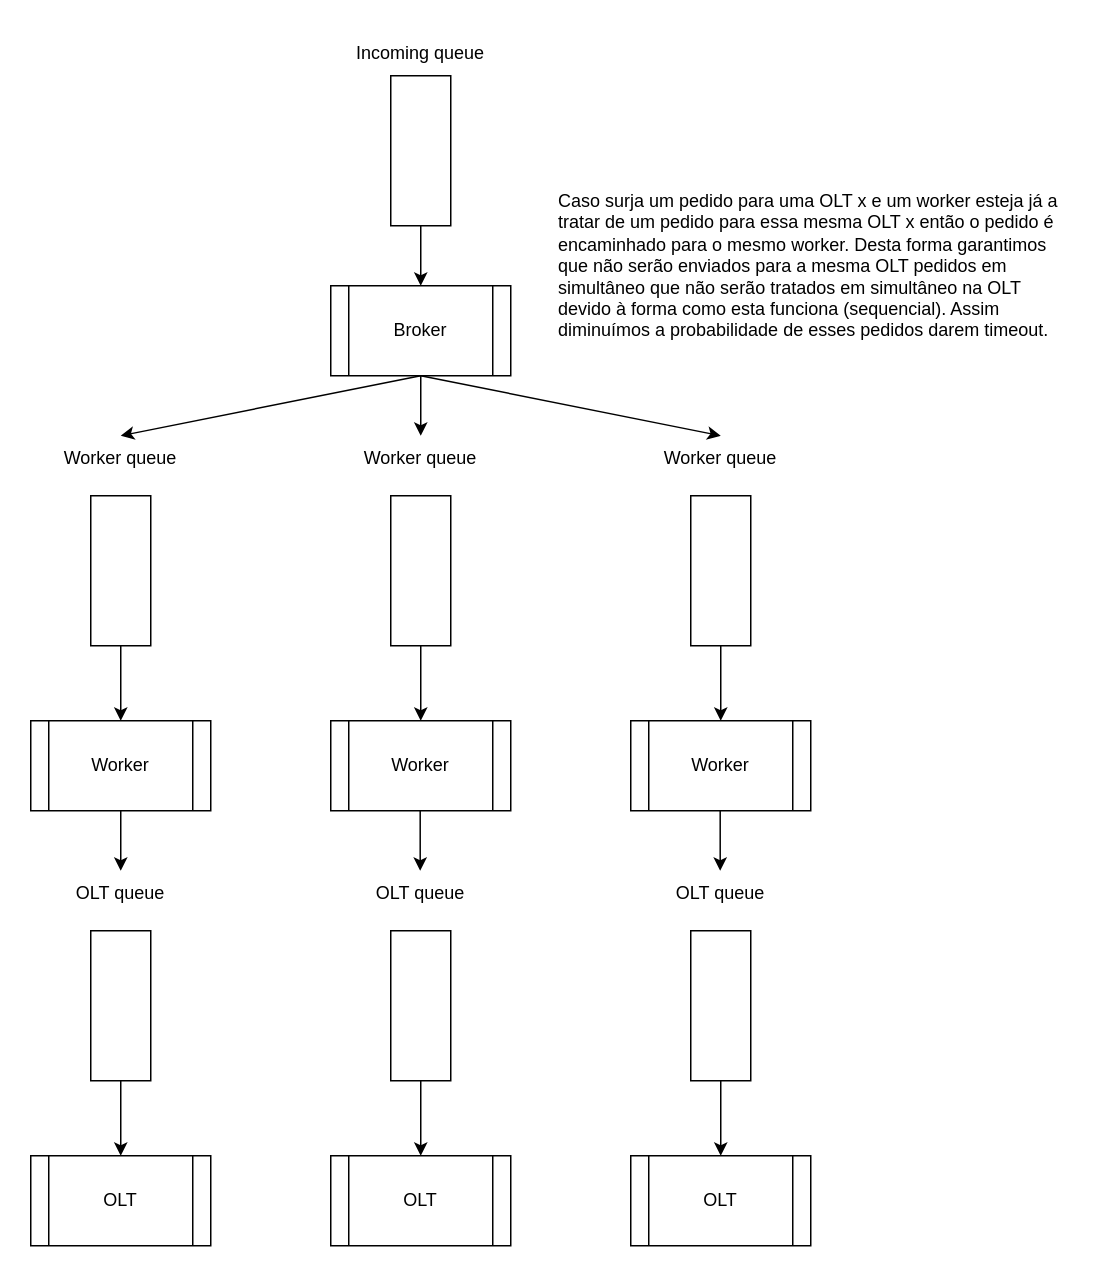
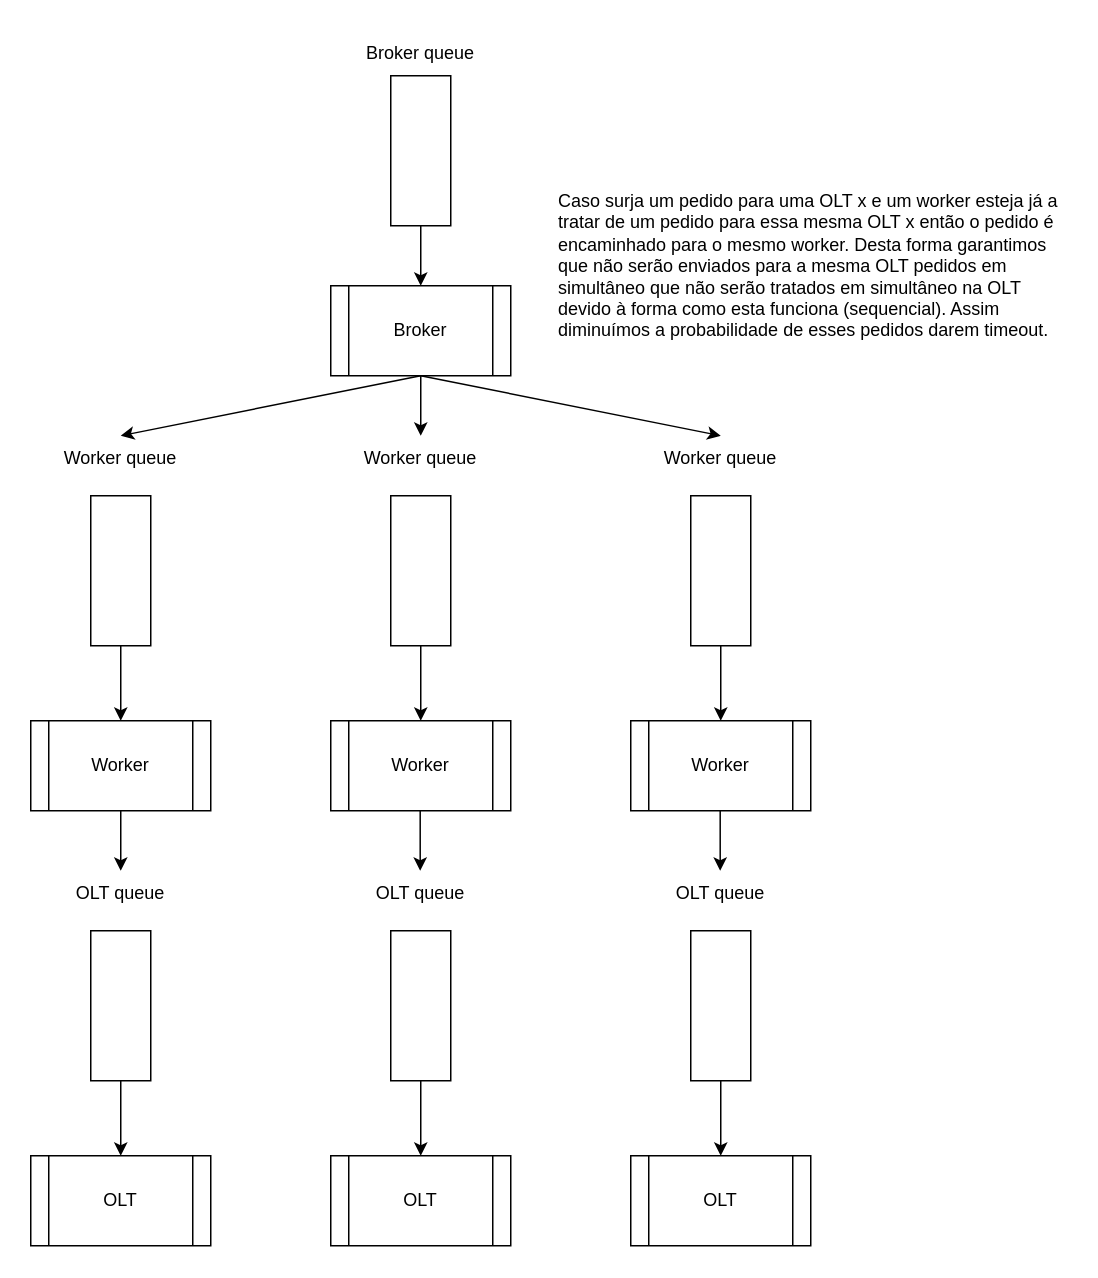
  <mxCell id="0" />
  <mxCell id="1" parent="0" />
  <mxCell id="2" value="" style="rounded=0;whiteSpace=wrap;html=1;" vertex="1" parent="1"><mxGeometry x="260" y="50" width="40" height="100" as="geometry" /></mxCell>
- <mxCell id="3" value="Incoming queue" style="text;html=1;strokeColor=none;fillColor=none;align=center;verticalAlign=middle;whiteSpace=wrap;rounded=0;" vertex="1" parent="1"><mxGeometry x="230" y="20" width="100" height="30" as="geometry" /></mxCell>
+ <mxCell id="3" value="Broker queue" style="text;html=1;strokeColor=none;fillColor=none;align=center;verticalAlign=middle;whiteSpace=wrap;rounded=0;" vertex="1" parent="1"><mxGeometry x="230" y="20" width="100" height="30" as="geometry" /></mxCell>
  <mxCell id="4" value="Broker" style="shape=process;whiteSpace=wrap;html=1;backgroundOutline=1;" vertex="1" parent="1"><mxGeometry x="220" y="190" width="120" height="60" as="geometry" /></mxCell>
  <mxCell id="5" value="" style="endArrow=classic;html=1;rounded=0;exitX=0.5;exitY=1;exitDx=0;exitDy=0;entryX=0.5;entryY=0;entryDx=0;entryDy=0;" edge="1" parent="1" source="2" target="4"><mxGeometry width="50" height="50" relative="1" as="geometry"><mxPoint x="260" y="360" as="sourcePoint" /><mxPoint x="310" y="310" as="targetPoint" /></mxGeometry></mxCell>
  <mxCell id="6" value="Worker" style="shape=process;whiteSpace=wrap;html=1;backgroundOutline=1;" vertex="1" parent="1"><mxGeometry x="20" y="480" width="120" height="60" as="geometry" /></mxCell>
  <mxCell id="7" value="" style="rounded=0;whiteSpace=wrap;html=1;" vertex="1" parent="1"><mxGeometry x="60" y="330" width="40" height="100" as="geometry" /></mxCell>
  <mxCell id="8" value="Worker" style="shape=process;whiteSpace=wrap;html=1;backgroundOutline=1;" vertex="1" parent="1"><mxGeometry x="220" y="480" width="120" height="60" as="geometry" /></mxCell>
  <mxCell id="9" value="" style="rounded=0;whiteSpace=wrap;html=1;" vertex="1" parent="1"><mxGeometry x="260" y="330" width="40" height="100" as="geometry" /></mxCell>
  <mxCell id="10" value="Worker" style="shape=process;whiteSpace=wrap;html=1;backgroundOutline=1;" vertex="1" parent="1"><mxGeometry x="420" y="480" width="120" height="60" as="geometry" /></mxCell>
  <mxCell id="11" value="" style="rounded=0;whiteSpace=wrap;html=1;" vertex="1" parent="1"><mxGeometry x="460" y="330" width="40" height="100" as="geometry" /></mxCell>
  <mxCell id="12" value="Worker queue" style="text;html=1;strokeColor=none;fillColor=none;align=center;verticalAlign=middle;whiteSpace=wrap;rounded=0;" vertex="1" parent="1"><mxGeometry x="30" y="290" width="100" height="30" as="geometry" /></mxCell>
  <mxCell id="13" value="Worker queue" style="text;html=1;strokeColor=none;fillColor=none;align=center;verticalAlign=middle;whiteSpace=wrap;rounded=0;" vertex="1" parent="1"><mxGeometry x="230" y="290" width="100" height="30" as="geometry" /></mxCell>
  <mxCell id="14" value="Worker queue" style="text;html=1;strokeColor=none;fillColor=none;align=center;verticalAlign=middle;whiteSpace=wrap;rounded=0;" vertex="1" parent="1"><mxGeometry x="430" y="290" width="100" height="30" as="geometry" /></mxCell>
  <mxCell id="15" value="" style="endArrow=classic;html=1;rounded=0;exitX=0.5;exitY=1;exitDx=0;exitDy=0;entryX=0.5;entryY=0;entryDx=0;entryDy=0;" edge="1" parent="1" source="4" target="12"><mxGeometry width="50" height="50" relative="1" as="geometry"><mxPoint x="-40" y="430" as="sourcePoint" /><mxPoint x="10" y="380" as="targetPoint" /></mxGeometry></mxCell>
  <mxCell id="16" value="" style="endArrow=classic;html=1;rounded=0;entryX=0.5;entryY=0;entryDx=0;entryDy=0;" edge="1" parent="1" target="13"><mxGeometry width="50" height="50" relative="1" as="geometry"><mxPoint x="280" y="250" as="sourcePoint" /><mxPoint x="400" y="280" as="targetPoint" /></mxGeometry></mxCell>
  <mxCell id="17" value="" style="endArrow=classic;html=1;rounded=0;exitX=0.5;exitY=1;exitDx=0;exitDy=0;entryX=0.5;entryY=0;entryDx=0;entryDy=0;" edge="1" parent="1" source="4" target="14"><mxGeometry width="50" height="50" relative="1" as="geometry"><mxPoint x="410" y="260" as="sourcePoint" /><mxPoint x="460" y="210" as="targetPoint" /></mxGeometry></mxCell>
  <mxCell id="18" value="" style="endArrow=classic;html=1;rounded=0;exitX=0.5;exitY=1;exitDx=0;exitDy=0;entryX=0.5;entryY=0;entryDx=0;entryDy=0;" edge="1" parent="1" source="7" target="6"><mxGeometry width="50" height="50" relative="1" as="geometry"><mxPoint x="260" y="480" as="sourcePoint" /><mxPoint x="310" y="430" as="targetPoint" /></mxGeometry></mxCell>
  <mxCell id="19" value="" style="endArrow=classic;html=1;rounded=0;exitX=0.5;exitY=1;exitDx=0;exitDy=0;entryX=0.5;entryY=0;entryDx=0;entryDy=0;" edge="1" parent="1" source="9" target="8"><mxGeometry width="50" height="50" relative="1" as="geometry"><mxPoint x="300" y="640" as="sourcePoint" /><mxPoint x="350" y="590" as="targetPoint" /></mxGeometry></mxCell>
  <mxCell id="20" value="" style="endArrow=classic;html=1;rounded=0;exitX=0.5;exitY=1;exitDx=0;exitDy=0;entryX=0.5;entryY=0;entryDx=0;entryDy=0;" edge="1" parent="1" source="11" target="10"><mxGeometry width="50" height="50" relative="1" as="geometry"><mxPoint x="460" y="660" as="sourcePoint" /><mxPoint x="510" y="610" as="targetPoint" /></mxGeometry></mxCell>
  <mxCell id="21" value="OLT" style="shape=process;whiteSpace=wrap;html=1;backgroundOutline=1;" vertex="1" parent="1"><mxGeometry x="20" y="770" width="120" height="60" as="geometry" /></mxCell>
  <mxCell id="22" value="" style="rounded=0;whiteSpace=wrap;html=1;" vertex="1" parent="1"><mxGeometry x="60" y="620" width="40" height="100" as="geometry" /></mxCell>
  <mxCell id="23" value="OLT queue" style="text;html=1;strokeColor=none;fillColor=none;align=center;verticalAlign=middle;whiteSpace=wrap;rounded=0;" vertex="1" parent="1"><mxGeometry x="30" y="580" width="100" height="30" as="geometry" /></mxCell>
  <mxCell id="24" value="" style="endArrow=classic;html=1;rounded=0;exitX=0.5;exitY=1;exitDx=0;exitDy=0;entryX=0.5;entryY=0;entryDx=0;entryDy=0;" edge="1" parent="1" source="22" target="21"><mxGeometry width="50" height="50" relative="1" as="geometry"><mxPoint x="260" y="770" as="sourcePoint" /><mxPoint x="310" y="720" as="targetPoint" /></mxGeometry></mxCell>
  <mxCell id="25" value="OLT" style="shape=process;whiteSpace=wrap;html=1;backgroundOutline=1;" vertex="1" parent="1"><mxGeometry x="220" y="770" width="120" height="60" as="geometry" /></mxCell>
  <mxCell id="26" value="" style="rounded=0;whiteSpace=wrap;html=1;" vertex="1" parent="1"><mxGeometry x="260" y="620" width="40" height="100" as="geometry" /></mxCell>
  <mxCell id="27" value="OLT queue" style="text;html=1;strokeColor=none;fillColor=none;align=center;verticalAlign=middle;whiteSpace=wrap;rounded=0;" vertex="1" parent="1"><mxGeometry x="230" y="580" width="100" height="30" as="geometry" /></mxCell>
  <mxCell id="28" value="" style="endArrow=classic;html=1;rounded=0;exitX=0.5;exitY=1;exitDx=0;exitDy=0;entryX=0.5;entryY=0;entryDx=0;entryDy=0;" edge="1" parent="1" source="26" target="25"><mxGeometry width="50" height="50" relative="1" as="geometry"><mxPoint x="460" y="770" as="sourcePoint" /><mxPoint x="510" y="720" as="targetPoint" /></mxGeometry></mxCell>
  <mxCell id="29" value="OLT" style="shape=process;whiteSpace=wrap;html=1;backgroundOutline=1;" vertex="1" parent="1"><mxGeometry x="420" y="770" width="120" height="60" as="geometry" /></mxCell>
  <mxCell id="30" value="" style="rounded=0;whiteSpace=wrap;html=1;" vertex="1" parent="1"><mxGeometry x="460" y="620" width="40" height="100" as="geometry" /></mxCell>
  <mxCell id="31" value="OLT queue" style="text;html=1;strokeColor=none;fillColor=none;align=center;verticalAlign=middle;whiteSpace=wrap;rounded=0;" vertex="1" parent="1"><mxGeometry x="430" y="580" width="100" height="30" as="geometry" /></mxCell>
  <mxCell id="32" value="" style="endArrow=classic;html=1;rounded=0;exitX=0.5;exitY=1;exitDx=0;exitDy=0;entryX=0.5;entryY=0;entryDx=0;entryDy=0;" edge="1" parent="1" source="30" target="29"><mxGeometry width="50" height="50" relative="1" as="geometry"><mxPoint x="660" y="770" as="sourcePoint" /><mxPoint x="710" y="720" as="targetPoint" /></mxGeometry></mxCell>
  <mxCell id="33" value="" style="endArrow=classic;html=1;rounded=0;exitX=0.5;exitY=1;exitDx=0;exitDy=0;" edge="1" parent="1" source="6"><mxGeometry width="50" height="50" relative="1" as="geometry"><mxPoint x="20" y="770" as="sourcePoint" /><mxPoint x="80" y="580" as="targetPoint" /></mxGeometry></mxCell>
  <mxCell id="34" value="" style="endArrow=classic;html=1;rounded=0;exitX=0.5;exitY=1;exitDx=0;exitDy=0;" edge="1" parent="1"><mxGeometry width="50" height="50" relative="1" as="geometry"><mxPoint x="279.63" y="540" as="sourcePoint" /><mxPoint x="279.63" y="580" as="targetPoint" /></mxGeometry></mxCell>
  <mxCell id="35" value="" style="endArrow=classic;html=1;rounded=0;exitX=0.5;exitY=1;exitDx=0;exitDy=0;" edge="1" parent="1"><mxGeometry width="50" height="50" relative="1" as="geometry"><mxPoint x="479.63" y="540" as="sourcePoint" /><mxPoint x="479.63" y="580" as="targetPoint" /></mxGeometry></mxCell>
  <mxCell id="36" value="Caso surja um pedido para uma OLT x e um worker esteja já a tratar de um pedido para essa mesma OLT x então o pedido é encaminhado para o mesmo worker. Desta forma garantimos que não serão enviados para a mesma OLT pedidos em simultâneo que não serão tratados em simultâneo na OLT devido à forma como esta funciona (sequencial). Assim diminuímos a probabilidade de esses pedidos darem timeout." style="text;html=1;strokeColor=none;fillColor=none;align=left;verticalAlign=top;whiteSpace=wrap;rounded=0;" vertex="1" parent="1"><mxGeometry x="370" y="120" width="340" height="110" as="geometry" /></mxCell>
